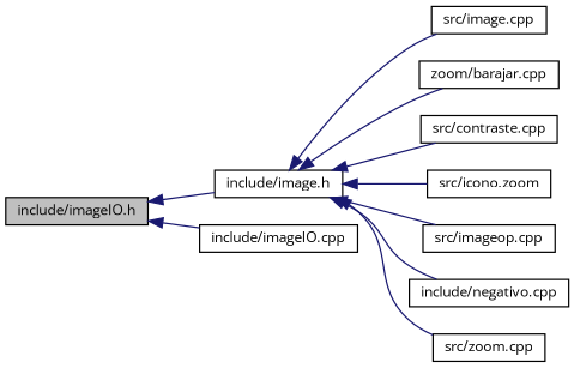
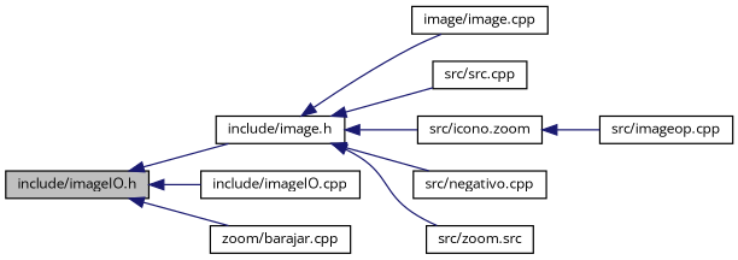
  digraph {
    fontname="Open Sans"
    rankdir=LR
    node [color=black fillcolor=white fontname="Open Sans" fontsize=10 shape=record style=filled]
    edge [color=midnightblue dir=back fontname="Open Sans" fontsize=10 labelfontname=Helvetica labelfontsize=10 style=solid]
    n1 [fillcolor=grey75 fontcolor=black height=0.2 label="include/imageIO.h" width=0.4]
    n2 [height=0.2 label="include/image.h" width=0.4]
    n3 [height=0.2 label="include/imageIO.cpp" width=0.4]
-   n4 [height=0.2 label="src/image.cpp" width=0.4]
+   n4 [height=0.2 label="image/image.cpp" width=0.4]
    n5 [height=0.2 label="zoom/barajar.cpp" width=0.4]
-   n6 [height=0.2 label="src/contraste.cpp" width=0.4]
+   n6 [height=0.2 label="src/src.cpp" width=0.4]
    n7 [height=0.2 label="src/icono.zoom" width=0.4]
    n8 [height=0.2 label="src/imageop.cpp" width=0.4]
-   n9 [height=0.2 label="include/negativo.cpp" width=0.4]
-   n10 [height=0.2 label="src/zoom.cpp" width=0.4]
+   n9 [height=0.2 label="src/negativo.cpp" width=0.4]
+   n10 [height=0.2 label="src/zoom.src" width=0.4]
    n1 -> n2
    n1 -> n3
    n2 -> n4
-   n2 -> n5
+   n1 -> n5
    n2 -> n6
    n2 -> n7
-   n2 -> n8
+   n7 -> n8
    n2 -> n9
    n2 -> n10
  }
